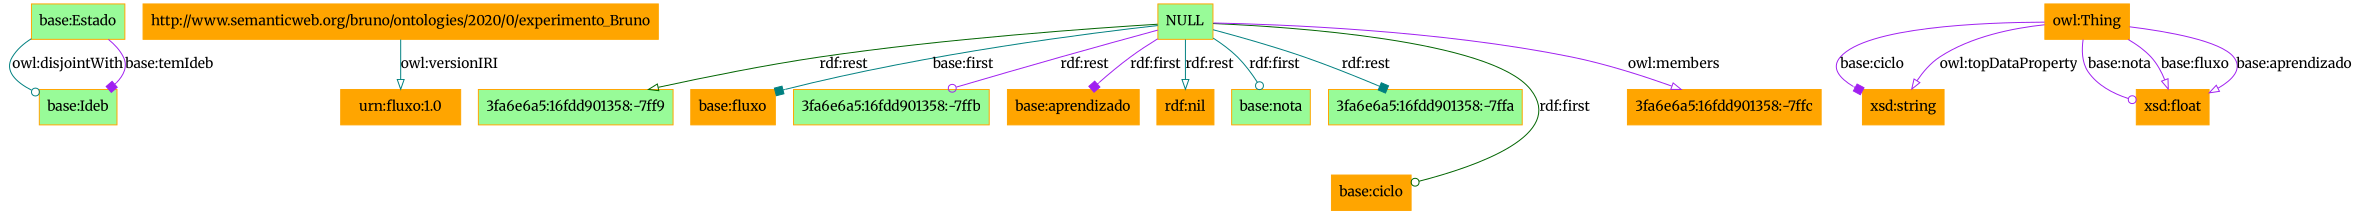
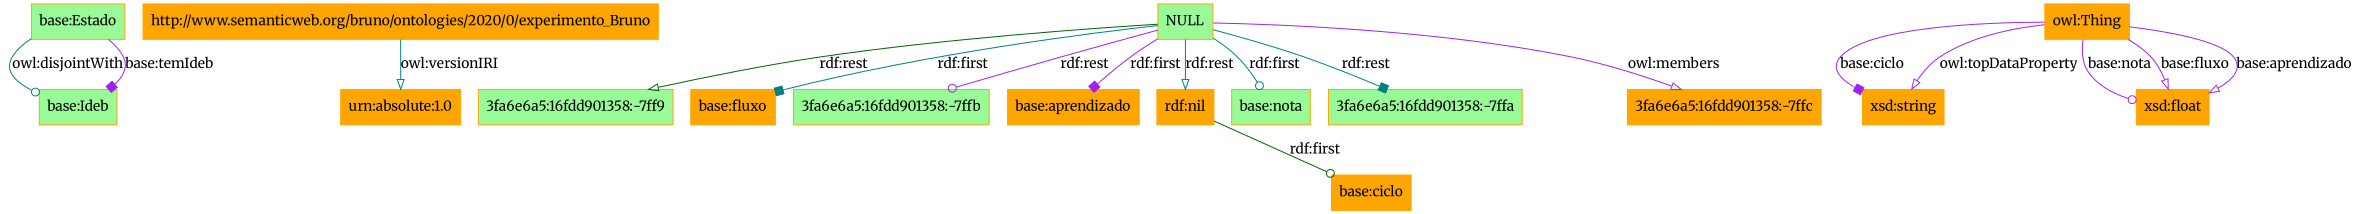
  digraph {
    fontname=Merriweather
    rankdir=TB
    node [color=orange fillcolor=orange fontname=Merriweather shape=rectangle style=filled]
    edge [arrowhead=onormal color=purple fontname=Merriweather]
    "base:Estado" [fillcolor=palegreen]
    "base:Ideb" [fillcolor=palegreen]
    "http://www.semanticweb.org/bruno/ontologies/2020/0/experimento_Bruno"
-   "urn:absolute:1.0" [label="urn:fluxo:1.0"]
+   "urn:absolute:1.0"
    NULL [fillcolor=palegreen]
    "3fa6e6a5:16fdd901358:-7ff9" [fillcolor=palegreen]
    "base:fluxo"
    "3fa6e6a5:16fdd901358:-7ffb" [fillcolor=palegreen]
    "base:aprendizado"
    "rdf:nil"
    "base:nota" [fillcolor=palegreen]
    "3fa6e6a5:16fdd901358:-7ffa" [fillcolor=palegreen]
    "base:ciclo"
    "3fa6e6a5:16fdd901358:-7ffc"
    "owl:Thing"
    "xsd:string"
    "xsd:float"
    "base:Estado" -> "base:Ideb" [arrowhead=odot color=teal label="owl:disjointWith"]
    "base:Estado" -> "base:Ideb" [arrowhead=box label="base:temIdeb"]
    "http://www.semanticweb.org/bruno/ontologies/2020/0/experimento_Bruno" -> "urn:absolute:1.0" [color=teal label="owl:versionIRI"]
    NULL -> "3fa6e6a5:16fdd901358:-7ff9" [color=darkgreen label="rdf:rest"]
-   NULL -> "base:fluxo" [arrowhead=box color=teal label="base:first"]
+   NULL -> "base:fluxo" [arrowhead=box color=teal label="rdf:first"]
    NULL -> "3fa6e6a5:16fdd901358:-7ffb" [arrowhead=odot label="rdf:rest"]
    NULL -> "base:aprendizado" [arrowhead=box label="rdf:first"]
    NULL -> "rdf:nil" [color=teal label="rdf:rest"]
    NULL -> "base:nota" [arrowhead=odot color=teal label="rdf:first"]
    NULL -> "3fa6e6a5:16fdd901358:-7ffa" [arrowhead=box color=teal label="rdf:rest"]
-   NULL -> "base:ciclo" [arrowhead=odot color=darkgreen label="rdf:first"]
+   "rdf:nil" -> "base:ciclo" [arrowhead=odot color=darkgreen label="rdf:first"]
    NULL -> "3fa6e6a5:16fdd901358:-7ffc" [label="owl:members"]
    "owl:Thing" -> "xsd:string" [arrowhead=box label="base:ciclo"]
    "owl:Thing" -> "xsd:string" [label="owl:topDataProperty"]
    "owl:Thing" -> "xsd:float" [arrowhead=odot label="base:nota"]
    "owl:Thing" -> "xsd:float" [label="base:fluxo"]
    "owl:Thing" -> "xsd:float" [label="base:aprendizado"]
  }
